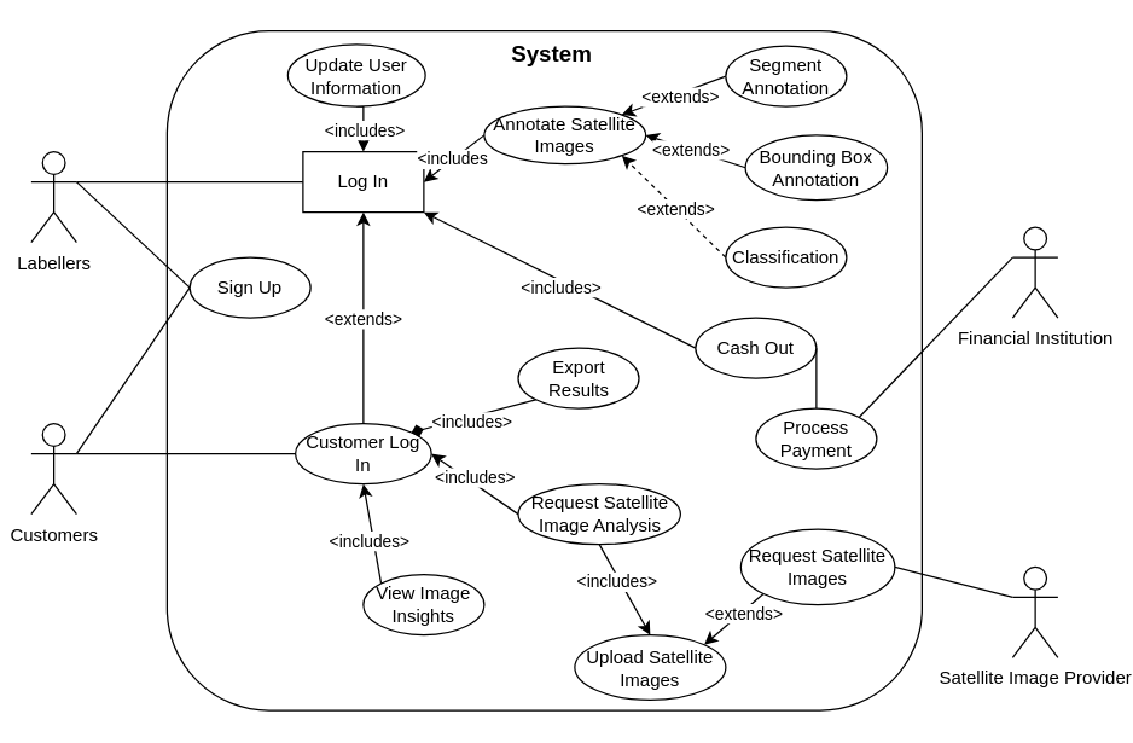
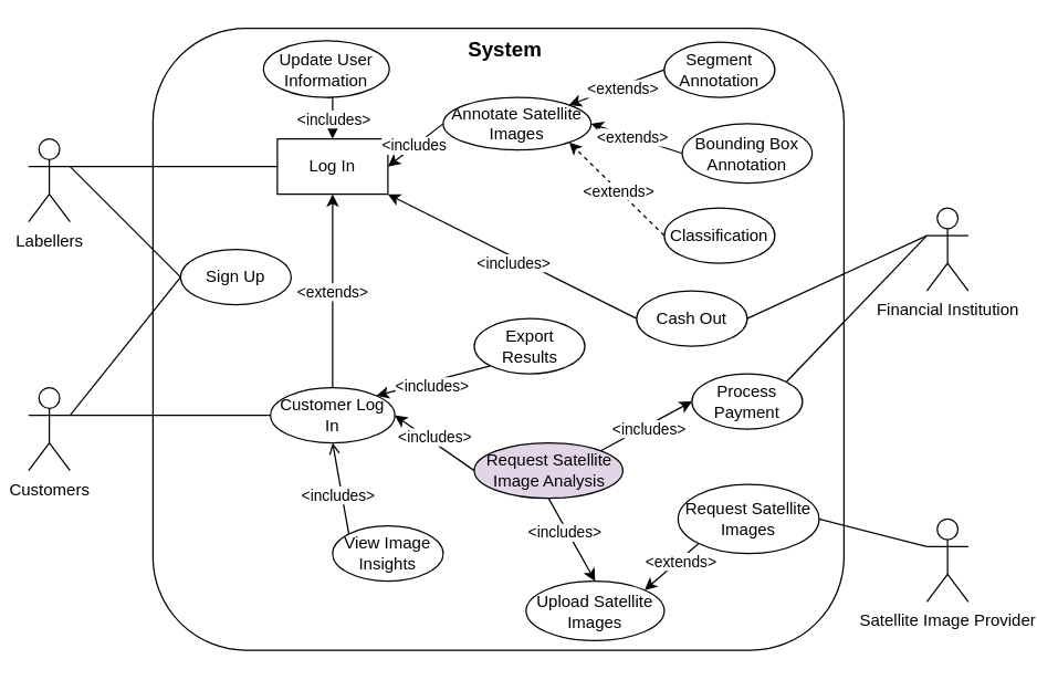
  <mxCell id="0" />
  <mxCell id="1" parent="0" />
  <mxCell id="2" value="" style="rounded=1;whiteSpace=wrap;html=1;fillColor=none;" parent="1" vertex="1"><mxGeometry x="110" y="20" width="500" height="450" as="geometry" /></mxCell>
  <mxCell id="3" value="&lt;b style=&quot;font-size: 15px;&quot;&gt;System&lt;/b&gt;" style="text;html=1;align=center;verticalAlign=middle;whiteSpace=wrap;rounded=0;" parent="1" vertex="1"><mxGeometry x="335" y="20" width="60" height="30" as="geometry" /></mxCell>
  <mxCell id="4" style="rounded=0;orthogonalLoop=1;jettySize=auto;html=1;exitX=1;exitY=0.333;exitDx=0;exitDy=0;exitPerimeter=0;entryX=0;entryY=0.5;entryDx=0;entryDy=0;endArrow=none;endFill=0;" parent="1" source="6" target="11" edge="1"><mxGeometry relative="1" as="geometry" /></mxCell>
  <mxCell id="5" style="rounded=0;orthogonalLoop=1;jettySize=auto;html=1;exitX=1;exitY=0.333;exitDx=0;exitDy=0;exitPerimeter=0;entryX=0;entryY=0.5;entryDx=0;entryDy=0;endArrow=none;endFill=0;" parent="1" source="6" target="15" edge="1"><mxGeometry relative="1" as="geometry" /></mxCell>
  <mxCell id="6" value="Labellers" style="shape=umlActor;verticalLabelPosition=bottom;verticalAlign=top;html=1;outlineConnect=0;" parent="1" vertex="1"><mxGeometry x="20" y="100" width="30" height="60" as="geometry" /></mxCell>
  <mxCell id="7" style="rounded=0;orthogonalLoop=1;jettySize=auto;html=1;exitX=1;exitY=0.333;exitDx=0;exitDy=0;exitPerimeter=0;entryX=0;entryY=0.5;entryDx=0;entryDy=0;endArrow=none;endFill=0;" parent="1" source="9" target="42" edge="1"><mxGeometry relative="1" as="geometry" /></mxCell>
  <mxCell id="8" style="rounded=0;orthogonalLoop=1;jettySize=auto;html=1;exitX=1;exitY=0.333;exitDx=0;exitDy=0;exitPerimeter=0;entryX=0;entryY=0.5;entryDx=0;entryDy=0;endArrow=none;endFill=0;" parent="1" source="9" target="15" edge="1"><mxGeometry relative="1" as="geometry" /></mxCell>
  <mxCell id="9" value="Customers" style="shape=umlActor;verticalLabelPosition=bottom;verticalAlign=top;html=1;outlineConnect=0;" parent="1" vertex="1"><mxGeometry x="20" y="280" width="30" height="60" as="geometry" /></mxCell>
  <mxCell id="10" value="Satellite Image Provider" style="shape=umlActor;verticalLabelPosition=bottom;verticalAlign=top;html=1;outlineConnect=0;" parent="1" vertex="1"><mxGeometry x="670" y="375" width="30" height="60" as="geometry" /></mxCell>
  <mxCell id="11" value="Log In" style="whiteSpace=wrap;html=1;rounded=0;" parent="1" vertex="1"><mxGeometry x="200" y="100" width="80" height="40" as="geometry" /></mxCell>
  <mxCell id="12" style="edgeStyle=orthogonalEdgeStyle;rounded=0;orthogonalLoop=1;jettySize=auto;html=1;exitX=0.5;exitY=1;exitDx=0;exitDy=0;entryX=0.5;entryY=0;entryDx=0;entryDy=0;" parent="1" source="14" target="11" edge="1"><mxGeometry relative="1" as="geometry" /></mxCell>
  <mxCell id="13" value="&amp;lt;includes&amp;gt;" style="edgeLabel;html=1;align=center;verticalAlign=middle;resizable=0;points=[];" parent="12" vertex="1" connectable="0"><mxGeometry x="0.15" relative="1" as="geometry"><mxPoint as="offset" /></mxGeometry></mxCell>
  <mxCell id="14" value="Update User Information" style="ellipse;whiteSpace=wrap;html=1;" parent="1" vertex="1"><mxGeometry x="190" y="29" width="91" height="41" as="geometry" /></mxCell>
- <mxCell id="15" value="Sign Up" style="ellipse;whiteSpace=wrap;html=1;" parent="1" vertex="1"><mxGeometry x="125" y="170" width="80" height="40" as="geometry" /></mxCell>
+ <mxCell id="15" value="Sign Up" style="ellipse;whiteSpace=wrap;html=1;" parent="1" vertex="1"><mxGeometry x="130" y="180" width="80" height="40" as="geometry" /></mxCell>
  <mxCell id="16" style="rounded=0;orthogonalLoop=1;jettySize=auto;html=1;exitX=0;exitY=0.5;exitDx=0;exitDy=0;entryX=1;entryY=0.5;entryDx=0;entryDy=0;" parent="1" source="18" target="11" edge="1"><mxGeometry relative="1" as="geometry" /></mxCell>
  <mxCell id="17" value="&amp;lt;includes" style="edgeLabel;html=1;align=center;verticalAlign=middle;resizable=0;points=[];" parent="16" vertex="1" connectable="0"><mxGeometry x="0.036" y="-1" relative="1" as="geometry"><mxPoint as="offset" /></mxGeometry></mxCell>
  <mxCell id="18" value="Annotate Satellite Images" style="ellipse;whiteSpace=wrap;html=1;" parent="1" vertex="1"><mxGeometry x="320" y="70" width="107" height="38" as="geometry" /></mxCell>
  <mxCell id="19" style="rounded=0;orthogonalLoop=1;jettySize=auto;html=1;exitX=0;exitY=0.5;exitDx=0;exitDy=0;entryX=1;entryY=0;entryDx=0;entryDy=0;" parent="1" source="21" target="18" edge="1"><mxGeometry relative="1" as="geometry" /></mxCell>
  <mxCell id="20" value="&amp;lt;extends&amp;gt;" style="edgeLabel;html=1;align=center;verticalAlign=middle;resizable=0;points=[];" parent="19" vertex="1" connectable="0"><mxGeometry x="-0.092" y="2" relative="1" as="geometry"><mxPoint as="offset" /></mxGeometry></mxCell>
  <mxCell id="21" value="Segment Annotation" style="ellipse;whiteSpace=wrap;html=1;" parent="1" vertex="1"><mxGeometry x="480" y="30" width="80" height="40" as="geometry" /></mxCell>
  <mxCell id="22" value="Process Payment" style="ellipse;whiteSpace=wrap;html=1;" parent="1" vertex="1"><mxGeometry x="500" y="270" width="80" height="40" as="geometry" /></mxCell>
  <mxCell id="23" style="rounded=0;orthogonalLoop=1;jettySize=auto;html=1;exitX=0;exitY=0.5;exitDx=0;exitDy=0;entryX=1;entryY=0.5;entryDx=0;entryDy=0;" parent="1" source="25" target="18" edge="1"><mxGeometry relative="1" as="geometry" /></mxCell>
  <mxCell id="24" value="&amp;lt;extends&amp;gt;" style="edgeLabel;html=1;align=center;verticalAlign=middle;resizable=0;points=[];" parent="23" vertex="1" connectable="0"><mxGeometry x="0.094" relative="1" as="geometry"><mxPoint as="offset" /></mxGeometry></mxCell>
  <mxCell id="25" value="Bounding Box Annotation" style="ellipse;whiteSpace=wrap;html=1;" parent="1" vertex="1"><mxGeometry x="493" y="89" width="94" height="43" as="geometry" /></mxCell>
  <mxCell id="26" style="rounded=0;orthogonalLoop=1;jettySize=auto;html=1;exitX=0;exitY=0.5;exitDx=0;exitDy=0;entryX=1;entryY=1;entryDx=0;entryDy=0;dashed=1;" parent="1" source="28" target="18" edge="1"><mxGeometry relative="1" as="geometry" /></mxCell>
  <mxCell id="27" value="&amp;lt;extends&amp;gt;" style="edgeLabel;html=1;align=center;verticalAlign=middle;resizable=0;points=[];" parent="26" vertex="1" connectable="0"><mxGeometry x="-0.035" relative="1" as="geometry"><mxPoint as="offset" /></mxGeometry></mxCell>
  <mxCell id="28" value="Classification" style="ellipse;whiteSpace=wrap;html=1;" parent="1" vertex="1"><mxGeometry x="480" y="150" width="80" height="40" as="geometry" /></mxCell>
  <mxCell id="29" style="rounded=0;orthogonalLoop=1;jettySize=auto;html=1;exitX=0;exitY=1;exitDx=0;exitDy=0;entryX=1;entryY=0;entryDx=0;entryDy=0;" parent="1" source="31" target="39" edge="1"><mxGeometry relative="1" as="geometry" /></mxCell>
  <mxCell id="30" value="&amp;lt;extends&amp;gt;" style="edgeLabel;html=1;align=center;verticalAlign=middle;resizable=0;points=[];" parent="29" vertex="1" connectable="0"><mxGeometry x="-0.298" y="1" relative="1" as="geometry"><mxPoint as="offset" /></mxGeometry></mxCell>
  <mxCell id="31" value="Request Satellite Images" style="ellipse;whiteSpace=wrap;html=1;" parent="1" vertex="1"><mxGeometry x="490" y="350" width="102" height="50" as="geometry" /></mxCell>
  <mxCell id="32" style="rounded=0;orthogonalLoop=1;jettySize=auto;html=1;exitX=0;exitY=0.5;exitDx=0;exitDy=0;entryX=1;entryY=0.5;entryDx=0;entryDy=0;" parent="1" source="38" target="42" edge="1"><mxGeometry relative="1" as="geometry" /></mxCell>
  <mxCell id="33" value="&amp;lt;includes&amp;gt;" style="edgeLabel;html=1;align=center;verticalAlign=middle;resizable=0;points=[];" parent="32" vertex="1" connectable="0"><mxGeometry x="0.2" y="1" relative="1" as="geometry"><mxPoint x="6" y="-1" as="offset" /></mxGeometry></mxCell>
+ <mxCell id="34" style="rounded=0;orthogonalLoop=1;jettySize=auto;html=1;exitX=1;exitY=0;exitDx=0;exitDy=0;entryX=0;entryY=0.5;entryDx=0;entryDy=0;" parent="1" source="38" target="22" edge="1"><mxGeometry relative="1" as="geometry" /></mxCell>
+ <mxCell id="35" value="&amp;lt;includes&amp;gt;" style="edgeLabel;html=1;align=center;verticalAlign=middle;resizable=0;points=[];" parent="34" vertex="1" connectable="0"><mxGeometry x="0.011" y="-2" relative="1" as="geometry"><mxPoint as="offset" /></mxGeometry></mxCell>
  <mxCell id="36" style="rounded=0;orthogonalLoop=1;jettySize=auto;html=1;exitX=0.5;exitY=1;exitDx=0;exitDy=0;entryX=0.5;entryY=0;entryDx=0;entryDy=0;" parent="1" source="38" target="39" edge="1"><mxGeometry relative="1" as="geometry" /></mxCell>
  <mxCell id="37" value="&amp;lt;includes&amp;gt;" style="edgeLabel;html=1;align=center;verticalAlign=middle;resizable=0;points=[];" parent="36" vertex="1" connectable="0"><mxGeometry x="-0.23" y="-2" relative="1" as="geometry"><mxPoint as="offset" /></mxGeometry></mxCell>
- <mxCell id="38" value="Request Satellite Image Analysis" style="ellipse;whiteSpace=wrap;html=1;" parent="1" vertex="1"><mxGeometry x="342.5" y="320" width="107.5" height="40" as="geometry" /></mxCell>
+ <mxCell id="38" value="Request Satellite Image Analysis" style="ellipse;whiteSpace=wrap;html=1;fillColor=#e1d5e7;" parent="1" vertex="1"><mxGeometry x="342.5" y="320" width="107.5" height="40" as="geometry" /></mxCell>
  <mxCell id="39" value="Upload Satellite Images" style="ellipse;whiteSpace=wrap;html=1;" parent="1" vertex="1"><mxGeometry x="380" y="420" width="100" height="43" as="geometry" /></mxCell>
  <mxCell id="40" style="edgeStyle=orthogonalEdgeStyle;rounded=0;orthogonalLoop=1;jettySize=auto;html=1;exitX=0.5;exitY=0;exitDx=0;exitDy=0;entryX=0.5;entryY=1;entryDx=0;entryDy=0;" parent="1" source="42" target="11" edge="1"><mxGeometry relative="1" as="geometry" /></mxCell>
  <mxCell id="41" value="&amp;lt;extends&amp;gt;" style="edgeLabel;html=1;align=center;verticalAlign=middle;resizable=0;points=[];" parent="40" vertex="1" connectable="0"><mxGeometry y="1" relative="1" as="geometry"><mxPoint as="offset" /></mxGeometry></mxCell>
  <mxCell id="42" value="Customer Log In" style="ellipse;whiteSpace=wrap;html=1;" parent="1" vertex="1"><mxGeometry x="195" y="280" width="90" height="40" as="geometry" /></mxCell>
- <mxCell id="43" style="rounded=0;orthogonalLoop=1;jettySize=auto;html=1;exitX=0;exitY=0;exitDx=0;exitDy=0;entryX=0.5;entryY=1;entryDx=0;entryDy=0;" parent="1" source="45" target="42" edge="1"><mxGeometry relative="1" as="geometry" /></mxCell>
+ <mxCell id="43" style="rounded=0;orthogonalLoop=1;jettySize=auto;html=1;exitX=0;exitY=0;exitDx=0;exitDy=0;entryX=0.5;entryY=1;entryDx=0;entryDy=0;endArrow=open;" parent="1" source="45" target="42" edge="1"><mxGeometry relative="1" as="geometry" /></mxCell>
  <mxCell id="44" value="&amp;lt;includes&amp;gt;" style="edgeLabel;html=1;align=center;verticalAlign=middle;resizable=0;points=[];" parent="43" vertex="1" connectable="0"><mxGeometry x="-0.137" y="3" relative="1" as="geometry"><mxPoint as="offset" /></mxGeometry></mxCell>
  <mxCell id="45" value="View Image Insights" style="ellipse;whiteSpace=wrap;html=1;" parent="1" vertex="1"><mxGeometry x="240" y="380" width="80" height="40" as="geometry" /></mxCell>
- <mxCell id="46" style="rounded=0;orthogonalLoop=1;jettySize=auto;html=1;exitX=0;exitY=1;exitDx=0;exitDy=0;entryX=1;entryY=0;entryDx=0;entryDy=0;endArrow=diamond;" parent="1" source="48" target="42" edge="1"><mxGeometry relative="1" as="geometry" /></mxCell>
+ <mxCell id="46" style="rounded=0;orthogonalLoop=1;jettySize=auto;html=1;exitX=0;exitY=1;exitDx=0;exitDy=0;entryX=1;entryY=0;entryDx=0;entryDy=0;" parent="1" source="48" target="42" edge="1"><mxGeometry relative="1" as="geometry" /></mxCell>
  <mxCell id="47" value="&amp;lt;includes&amp;gt;" style="edgeLabel;html=1;align=center;verticalAlign=middle;resizable=0;points=[];" parent="46" vertex="1" connectable="0"><mxGeometry x="0.049" y="3" relative="1" as="geometry"><mxPoint as="offset" /></mxGeometry></mxCell>
  <mxCell id="48" value="Export Results" style="ellipse;whiteSpace=wrap;html=1;" parent="1" vertex="1"><mxGeometry x="342.5" y="230" width="80" height="40" as="geometry" /></mxCell>
  <mxCell id="49" style="rounded=0;orthogonalLoop=1;jettySize=auto;html=1;exitX=0;exitY=0.5;exitDx=0;exitDy=0;entryX=1;entryY=1;entryDx=0;entryDy=0;" parent="1" source="51" target="11" edge="1"><mxGeometry relative="1" as="geometry" /></mxCell>
  <mxCell id="50" value="&amp;lt;includes&amp;gt;" style="edgeLabel;html=1;align=center;verticalAlign=middle;resizable=0;points=[];" parent="49" vertex="1" connectable="0"><mxGeometry x="-0.027" y="4" relative="1" as="geometry"><mxPoint as="offset" /></mxGeometry></mxCell>
  <mxCell id="51" value="Cash Out" style="ellipse;whiteSpace=wrap;html=1;" parent="1" vertex="1"><mxGeometry x="460" y="210" width="80" height="40" as="geometry" /></mxCell>
  <mxCell id="52" style="rounded=0;orthogonalLoop=1;jettySize=auto;html=1;exitX=0;exitY=0.333;exitDx=0;exitDy=0;exitPerimeter=0;entryX=1;entryY=0;entryDx=0;entryDy=0;endArrow=none;endFill=0;" parent="1" source="53" target="22" edge="1"><mxGeometry relative="1" as="geometry" /></mxCell>
  <mxCell id="53" value="Financial Institution" style="shape=umlActor;verticalLabelPosition=bottom;verticalAlign=top;html=1;outlineConnect=0;" parent="1" vertex="1"><mxGeometry x="670" y="150" width="30" height="60" as="geometry" /></mxCell>
  <mxCell id="54" style="rounded=0;orthogonalLoop=1;jettySize=auto;html=1;exitX=1;exitY=0.5;exitDx=0;exitDy=0;entryX=0;entryY=0.333;entryDx=0;entryDy=0;entryPerimeter=0;endArrow=none;endFill=0;" parent="1" source="31" target="10" edge="1"><mxGeometry relative="1" as="geometry" /></mxCell>
- <mxCell id="55" style="rounded=0;orthogonalLoop=1;jettySize=auto;html=1;exitX=1;exitY=0.5;exitDx=0;exitDy=0;endArrow=none;endFill=0;" parent="1" source="51" target="22" edge="1"><mxGeometry relative="1" as="geometry" /></mxCell>
+ <mxCell id="55" style="rounded=0;orthogonalLoop=1;jettySize=auto;html=1;exitX=1;exitY=0.5;exitDx=0;exitDy=0;entryX=0;entryY=0.333;entryDx=0;entryDy=0;entryPerimeter=0;endArrow=none;endFill=0;" parent="1" source="51" target="53" edge="1"><mxGeometry relative="1" as="geometry" /></mxCell>
